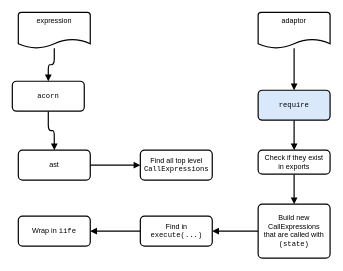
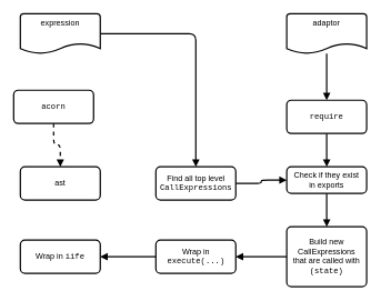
  <mxCell id="0" />
  <mxCell id="1" parent="0" />
- <mxCell id="2" style="edgeStyle=orthogonalEdgeStyle;rounded=1;orthogonalLoop=1;jettySize=auto;html=1;fontFamily=Courier New;endArrow=block;endFill=1;strokeWidth=2;" edge="1" parent="1" source="3" target="7"><mxGeometry relative="1" as="geometry" /></mxCell>
+ <mxCell id="2" style="edgeStyle=orthogonalEdgeStyle;rounded=1;orthogonalLoop=1;jettySize=auto;html=1;fontFamily=Courier New;endArrow=block;endFill=1;strokeWidth=2;" edge="1" parent="1" source="3" target="13"><mxGeometry relative="1" as="geometry" /></mxCell>
  <mxCell id="3" value="expression" style="strokeWidth=2;html=1;shape=mxgraph.flowchart.document2;whiteSpace=wrap;size=0.25;verticalAlign=top;rounded=1;" vertex="1" parent="1"><mxGeometry x="30" y="20" width="120" height="60" as="geometry" /></mxCell>
  <mxCell id="4" style="edgeStyle=orthogonalEdgeStyle;rounded=1;orthogonalLoop=1;jettySize=auto;html=1;fontFamily=Courier New;endArrow=block;endFill=1;strokeWidth=2;" edge="1" parent="1" source="5" target="9"><mxGeometry relative="1" as="geometry" /></mxCell>
  <mxCell id="5" value="adaptor" style="strokeWidth=2;html=1;shape=mxgraph.flowchart.document2;whiteSpace=wrap;size=0.25;verticalAlign=top;rounded=1;" vertex="1" parent="1"><mxGeometry x="430" y="20" width="120" height="60" as="geometry" /></mxCell>
- <mxCell id="6" style="edgeStyle=orthogonalEdgeStyle;rounded=1;orthogonalLoop=1;jettySize=auto;html=1;entryX=0.5;entryY=0;entryDx=0;entryDy=0;fontFamily=Courier New;endArrow=block;endFill=1;strokeWidth=2;" edge="1" parent="1" source="7" target="11"><mxGeometry relative="1" as="geometry" /></mxCell>
+ <mxCell id="6" style="edgeStyle=orthogonalEdgeStyle;rounded=1;orthogonalLoop=1;jettySize=auto;html=1;entryX=0.5;entryY=0;entryDx=0;entryDy=0;fontFamily=Courier New;endArrow=block;endFill=1;strokeWidth=2;dashed=1;" edge="1" parent="1" source="7" target="11"><mxGeometry relative="1" as="geometry" /></mxCell>
  <mxCell id="7" value="acorn" style="rounded=1;whiteSpace=wrap;html=1;absoluteArcSize=1;arcSize=14;strokeWidth=2;fontFamily=Courier New;" vertex="1" parent="1"><mxGeometry x="20" y="135" width="120" height="50" as="geometry" /></mxCell>
  <mxCell id="8" style="edgeStyle=orthogonalEdgeStyle;rounded=1;orthogonalLoop=1;jettySize=auto;html=1;entryX=0.5;entryY=0;entryDx=0;entryDy=0;fontFamily=Courier New;endArrow=block;endFill=1;strokeWidth=2;" edge="1" parent="1" source="9" target="15"><mxGeometry relative="1" as="geometry" /></mxCell>
- <mxCell id="9" value="require" style="rounded=1;whiteSpace=wrap;html=1;absoluteArcSize=1;arcSize=14;strokeWidth=2;spacing=7;fontFamily=Courier New;fillColor=#dae8fc;" vertex="1" parent="1"><mxGeometry x="430" y="150" width="120" height="50" as="geometry" /></mxCell>
- <mxCell id="10" style="edgeStyle=orthogonalEdgeStyle;rounded=1;orthogonalLoop=1;jettySize=auto;html=1;exitX=1;exitY=0.5;exitDx=0;exitDy=0;entryX=0;entryY=0.5;entryDx=0;entryDy=0;fontFamily=Courier New;endArrow=block;endFill=1;strokeWidth=2;" edge="1" parent="1" source="11" target="13"><mxGeometry relative="1" as="geometry" /></mxCell>
+ <mxCell id="9" value="require" style="rounded=1;whiteSpace=wrap;html=1;absoluteArcSize=1;arcSize=14;strokeWidth=2;spacing=7;fontFamily=Courier New;" vertex="1" parent="1"><mxGeometry x="430" y="150" width="120" height="50" as="geometry" /></mxCell>
  <mxCell id="11" value="ast" style="rounded=1;whiteSpace=wrap;html=1;absoluteArcSize=1;arcSize=14;strokeWidth=2;" vertex="1" parent="1"><mxGeometry x="30" y="250" width="120" height="50" as="geometry" /></mxCell>
+ <mxCell id="12" style="edgeStyle=orthogonalEdgeStyle;rounded=1;orthogonalLoop=1;jettySize=auto;html=1;entryX=0;entryY=0.5;entryDx=0;entryDy=0;fontFamily=Courier New;endArrow=block;endFill=1;strokeWidth=2;" edge="1" parent="1" source="13" target="15"><mxGeometry relative="1" as="geometry" /></mxCell>
  <mxCell id="13" value="Find all top level &lt;font face=&quot;Courier New&quot;&gt;CallExpressions&lt;/font&gt;" style="rounded=1;whiteSpace=wrap;html=1;absoluteArcSize=1;arcSize=14;strokeWidth=2;spacing=6;" vertex="1" parent="1"><mxGeometry x="233.5" y="250" width="120" height="50" as="geometry" /></mxCell>
  <mxCell id="14" style="edgeStyle=orthogonalEdgeStyle;rounded=1;orthogonalLoop=1;jettySize=auto;html=1;exitX=0.5;exitY=1;exitDx=0;exitDy=0;entryX=0.5;entryY=0;entryDx=0;entryDy=0;fontFamily=Courier New;endArrow=block;endFill=1;strokeWidth=2;" edge="1" parent="1" source="15" target="17"><mxGeometry relative="1" as="geometry" /></mxCell>
  <mxCell id="15" value="Check if they exist in exports" style="rounded=1;whiteSpace=wrap;html=1;absoluteArcSize=1;arcSize=14;strokeWidth=2;spacing=7;" vertex="1" parent="1"><mxGeometry x="430" y="250" width="120" height="40" as="geometry" /></mxCell>
  <mxCell id="16" style="edgeStyle=orthogonalEdgeStyle;rounded=1;orthogonalLoop=1;jettySize=auto;html=1;exitX=0;exitY=0.5;exitDx=0;exitDy=0;entryX=1;entryY=0.5;entryDx=0;entryDy=0;fontFamily=Courier New;endArrow=block;endFill=1;strokeWidth=2;" edge="1" parent="1" source="17" target="20"><mxGeometry relative="1" as="geometry" /></mxCell>
  <mxCell id="17" value="Build new CallExpressions that are called with &lt;font face=&quot;Courier New&quot;&gt;(state)&lt;/font&gt;" style="rounded=1;whiteSpace=wrap;html=1;absoluteArcSize=1;arcSize=14;strokeWidth=2;spacing=7;" vertex="1" parent="1"><mxGeometry x="430" y="340" width="120" height="90" as="geometry" /></mxCell>
  <mxCell id="18" value="Wrap in &lt;font face=&quot;Courier New&quot;&gt;iife&lt;/font&gt;" style="rounded=1;whiteSpace=wrap;html=1;absoluteArcSize=1;arcSize=14;strokeWidth=2;" vertex="1" parent="1"><mxGeometry x="30" y="360" width="120" height="50" as="geometry" /></mxCell>
  <mxCell id="19" style="edgeStyle=orthogonalEdgeStyle;rounded=1;orthogonalLoop=1;jettySize=auto;html=1;exitX=0;exitY=0.5;exitDx=0;exitDy=0;entryX=1;entryY=0.5;entryDx=0;entryDy=0;fontFamily=Courier New;endArrow=block;endFill=1;strokeWidth=2;" edge="1" parent="1" source="20" target="18"><mxGeometry relative="1" as="geometry" /></mxCell>
- <mxCell id="20" value="Find in &lt;font face=&quot;Courier New&quot;&gt;execute(...)&lt;/font&gt;" style="rounded=1;whiteSpace=wrap;html=1;absoluteArcSize=1;arcSize=14;strokeWidth=2;" vertex="1" parent="1"><mxGeometry x="233.5" y="360" width="120" height="50" as="geometry" /></mxCell>
+ <mxCell id="20" value="Wrap in &lt;font face=&quot;Courier New&quot;&gt;execute(...)&lt;/font&gt;" style="rounded=1;whiteSpace=wrap;html=1;absoluteArcSize=1;arcSize=14;strokeWidth=2;" vertex="1" parent="1"><mxGeometry x="233.5" y="360" width="120" height="50" as="geometry" /></mxCell>
